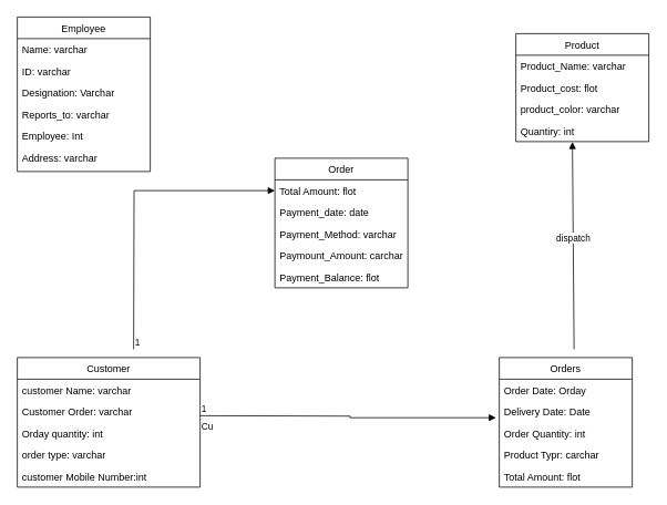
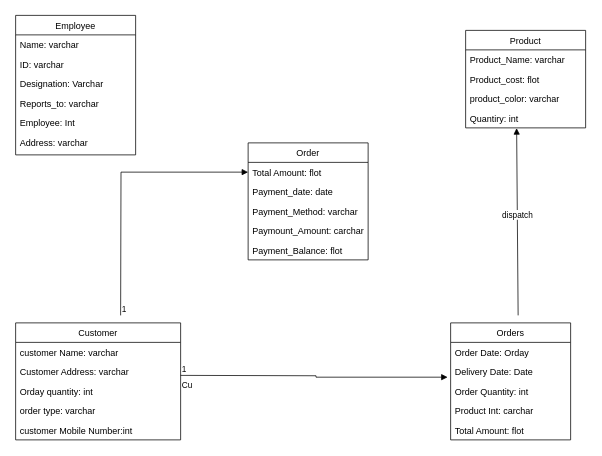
  <mxCell id="0" />
  <mxCell id="1" parent="0" />
  <mxCell id="2" value="Employee" style="swimlane;fontStyle=0;childLayout=stackLayout;horizontal=1;startSize=26;fillColor=none;horizontalStack=0;resizeParent=1;resizeParentMax=0;resizeLast=0;collapsible=1;marginBottom=0;" vertex="1" parent="1"><mxGeometry x="20" y="20" width="160" height="186" as="geometry" /></mxCell>
  <mxCell id="3" value="Name: varchar" style="text;strokeColor=none;fillColor=none;align=left;verticalAlign=top;spacingLeft=4;spacingRight=4;overflow=hidden;rotatable=0;points=[[0,0.5],[1,0.5]];portConstraint=eastwest;" vertex="1" parent="2"><mxGeometry y="26" width="160" height="26" as="geometry" /></mxCell>
  <mxCell id="4" value="ID: varchar" style="text;strokeColor=none;fillColor=none;align=left;verticalAlign=top;spacingLeft=4;spacingRight=4;overflow=hidden;rotatable=0;points=[[0,0.5],[1,0.5]];portConstraint=eastwest;" vertex="1" parent="2"><mxGeometry y="52" width="160" height="26" as="geometry" /></mxCell>
  <mxCell id="5" value="Designation: Varchar" style="text;strokeColor=none;fillColor=none;align=left;verticalAlign=top;spacingLeft=4;spacingRight=4;overflow=hidden;rotatable=0;points=[[0,0.5],[1,0.5]];portConstraint=eastwest;" vertex="1" parent="2"><mxGeometry y="78" width="160" height="26" as="geometry" /></mxCell>
  <mxCell id="6" value="Reports_to: varchar" style="text;strokeColor=none;fillColor=none;align=left;verticalAlign=top;spacingLeft=4;spacingRight=4;overflow=hidden;rotatable=0;points=[[0,0.5],[1,0.5]];portConstraint=eastwest;" vertex="1" parent="2"><mxGeometry y="104" width="160" height="26" as="geometry" /></mxCell>
  <mxCell id="7" value="Employee: Int&#10;" style="text;strokeColor=none;fillColor=none;align=left;verticalAlign=top;spacingLeft=4;spacingRight=4;overflow=hidden;rotatable=0;points=[[0,0.5],[1,0.5]];portConstraint=eastwest;" vertex="1" parent="2"><mxGeometry y="130" width="160" height="26" as="geometry" /></mxCell>
  <mxCell id="8" value="Address: varchar" style="text;strokeColor=none;fillColor=none;align=left;verticalAlign=top;spacingLeft=4;spacingRight=4;overflow=hidden;rotatable=0;points=[[0,0.5],[1,0.5]];portConstraint=eastwest;" vertex="1" parent="2"><mxGeometry y="156" width="160" height="30" as="geometry" /></mxCell>
  <mxCell id="9" value="Product" style="swimlane;fontStyle=0;childLayout=stackLayout;horizontal=1;startSize=26;fillColor=none;horizontalStack=0;resizeParent=1;resizeParentMax=0;resizeLast=0;collapsible=1;marginBottom=0;" vertex="1" parent="1"><mxGeometry x="620" y="40" width="160" height="130" as="geometry" /></mxCell>
  <mxCell id="10" value="Product_Name: varchar" style="text;strokeColor=none;fillColor=none;align=left;verticalAlign=top;spacingLeft=4;spacingRight=4;overflow=hidden;rotatable=0;points=[[0,0.5],[1,0.5]];portConstraint=eastwest;" vertex="1" parent="9"><mxGeometry y="26" width="160" height="26" as="geometry" /></mxCell>
  <mxCell id="11" value="Product_cost: flot" style="text;strokeColor=none;fillColor=none;align=left;verticalAlign=top;spacingLeft=4;spacingRight=4;overflow=hidden;rotatable=0;points=[[0,0.5],[1,0.5]];portConstraint=eastwest;" vertex="1" parent="9"><mxGeometry y="52" width="160" height="26" as="geometry" /></mxCell>
  <mxCell id="12" value="product_color: varchar" style="text;strokeColor=none;fillColor=none;align=left;verticalAlign=top;spacingLeft=4;spacingRight=4;overflow=hidden;rotatable=0;points=[[0,0.5],[1,0.5]];portConstraint=eastwest;" vertex="1" parent="9"><mxGeometry y="78" width="160" height="26" as="geometry" /></mxCell>
  <mxCell id="13" value="Quantiry: int " style="text;strokeColor=none;fillColor=none;align=left;verticalAlign=top;spacingLeft=4;spacingRight=4;overflow=hidden;rotatable=0;points=[[0,0.5],[1,0.5]];portConstraint=eastwest;" vertex="1" parent="9"><mxGeometry y="104" width="160" height="26" as="geometry" /></mxCell>
  <mxCell id="14" value="Customer" style="swimlane;fontStyle=0;childLayout=stackLayout;horizontal=1;startSize=26;fillColor=none;horizontalStack=0;resizeParent=1;resizeParentMax=0;resizeLast=0;collapsible=1;marginBottom=0;" vertex="1" parent="1"><mxGeometry x="20" y="430" width="220" height="156" as="geometry" /></mxCell>
  <mxCell id="15" value="customer Name: varchar" style="text;strokeColor=none;fillColor=none;align=left;verticalAlign=top;spacingLeft=4;spacingRight=4;overflow=hidden;rotatable=0;points=[[0,0.5],[1,0.5]];portConstraint=eastwest;" vertex="1" parent="14"><mxGeometry y="26" width="220" height="26" as="geometry" /></mxCell>
- <mxCell id="16" value="Customer Order: varchar" style="text;strokeColor=none;fillColor=none;align=left;verticalAlign=top;spacingLeft=4;spacingRight=4;overflow=hidden;rotatable=0;points=[[0,0.5],[1,0.5]];portConstraint=eastwest;" vertex="1" parent="14"><mxGeometry y="52" width="220" height="26" as="geometry" /></mxCell>
+ <mxCell id="16" value="Customer Address: varchar" style="text;strokeColor=none;fillColor=none;align=left;verticalAlign=top;spacingLeft=4;spacingRight=4;overflow=hidden;rotatable=0;points=[[0,0.5],[1,0.5]];portConstraint=eastwest;" vertex="1" parent="14"><mxGeometry y="52" width="220" height="26" as="geometry" /></mxCell>
  <mxCell id="17" value="Orday quantity: int" style="text;strokeColor=none;fillColor=none;align=left;verticalAlign=top;spacingLeft=4;spacingRight=4;overflow=hidden;rotatable=0;points=[[0,0.5],[1,0.5]];portConstraint=eastwest;" vertex="1" parent="14"><mxGeometry y="78" width="220" height="26" as="geometry" /></mxCell>
  <mxCell id="18" value="order type: varchar" style="text;strokeColor=none;fillColor=none;align=left;verticalAlign=top;spacingLeft=4;spacingRight=4;overflow=hidden;rotatable=0;points=[[0,0.5],[1,0.5]];portConstraint=eastwest;" vertex="1" parent="14"><mxGeometry y="104" width="220" height="26" as="geometry" /></mxCell>
  <mxCell id="19" value="customer Mobile Number:int" style="text;strokeColor=none;fillColor=none;align=left;verticalAlign=top;spacingLeft=4;spacingRight=4;overflow=hidden;rotatable=0;points=[[0,0.5],[1,0.5]];portConstraint=eastwest;" vertex="1" parent="14"><mxGeometry y="130" width="220" height="26" as="geometry" /></mxCell>
  <mxCell id="20" value="Orders" style="swimlane;fontStyle=0;childLayout=stackLayout;horizontal=1;startSize=26;fillColor=none;horizontalStack=0;resizeParent=1;resizeParentMax=0;resizeLast=0;collapsible=1;marginBottom=0;" vertex="1" parent="1"><mxGeometry x="600" y="430" width="160" height="156" as="geometry" /></mxCell>
  <mxCell id="21" value="Order Date: Orday" style="text;strokeColor=none;fillColor=none;align=left;verticalAlign=top;spacingLeft=4;spacingRight=4;overflow=hidden;rotatable=0;points=[[0,0.5],[1,0.5]];portConstraint=eastwest;" vertex="1" parent="20"><mxGeometry y="26" width="160" height="26" as="geometry" /></mxCell>
  <mxCell id="22" value="Delivery Date: Date" style="text;strokeColor=none;fillColor=none;align=left;verticalAlign=top;spacingLeft=4;spacingRight=4;overflow=hidden;rotatable=0;points=[[0,0.5],[1,0.5]];portConstraint=eastwest;" vertex="1" parent="20"><mxGeometry y="52" width="160" height="26" as="geometry" /></mxCell>
  <mxCell id="23" value="Order Quantity: int" style="text;strokeColor=none;fillColor=none;align=left;verticalAlign=top;spacingLeft=4;spacingRight=4;overflow=hidden;rotatable=0;points=[[0,0.5],[1,0.5]];portConstraint=eastwest;" vertex="1" parent="20"><mxGeometry y="78" width="160" height="26" as="geometry" /></mxCell>
- <mxCell id="24" value="Product Typr: carchar" style="text;strokeColor=none;fillColor=none;align=left;verticalAlign=top;spacingLeft=4;spacingRight=4;overflow=hidden;rotatable=0;points=[[0,0.5],[1,0.5]];portConstraint=eastwest;" vertex="1" parent="20"><mxGeometry y="104" width="160" height="26" as="geometry" /></mxCell>
+ <mxCell id="24" value="Product Int: carchar" style="text;strokeColor=none;fillColor=none;align=left;verticalAlign=top;spacingLeft=4;spacingRight=4;overflow=hidden;rotatable=0;points=[[0,0.5],[1,0.5]];portConstraint=eastwest;" vertex="1" parent="20"><mxGeometry y="104" width="160" height="26" as="geometry" /></mxCell>
  <mxCell id="25" value="Total Amount: flot" style="text;strokeColor=none;fillColor=none;align=left;verticalAlign=top;spacingLeft=4;spacingRight=4;overflow=hidden;rotatable=0;points=[[0,0.5],[1,0.5]];portConstraint=eastwest;" vertex="1" parent="20"><mxGeometry y="130" width="160" height="26" as="geometry" /></mxCell>
  <mxCell id="26" value="Order" style="swimlane;fontStyle=0;childLayout=stackLayout;horizontal=1;startSize=26;fillColor=none;horizontalStack=0;resizeParent=1;resizeParentMax=0;resizeLast=0;collapsible=1;marginBottom=0;" vertex="1" parent="1"><mxGeometry x="330" y="190" width="160" height="156" as="geometry" /></mxCell>
  <mxCell id="27" value="Total Amount: flot" style="text;strokeColor=none;fillColor=none;align=left;verticalAlign=top;spacingLeft=4;spacingRight=4;overflow=hidden;rotatable=0;points=[[0,0.5],[1,0.5]];portConstraint=eastwest;" vertex="1" parent="26"><mxGeometry y="26" width="160" height="26" as="geometry" /></mxCell>
  <mxCell id="28" value="Payment_date: date" style="text;strokeColor=none;fillColor=none;align=left;verticalAlign=top;spacingLeft=4;spacingRight=4;overflow=hidden;rotatable=0;points=[[0,0.5],[1,0.5]];portConstraint=eastwest;" vertex="1" parent="26"><mxGeometry y="52" width="160" height="26" as="geometry" /></mxCell>
  <mxCell id="29" value="Payment_Method: varchar" style="text;strokeColor=none;fillColor=none;align=left;verticalAlign=top;spacingLeft=4;spacingRight=4;overflow=hidden;rotatable=0;points=[[0,0.5],[1,0.5]];portConstraint=eastwest;" vertex="1" parent="26"><mxGeometry y="78" width="160" height="26" as="geometry" /></mxCell>
  <mxCell id="30" value="Paymount_Amount: carchar" style="text;strokeColor=none;fillColor=none;align=left;verticalAlign=top;spacingLeft=4;spacingRight=4;overflow=hidden;rotatable=0;points=[[0,0.5],[1,0.5]];portConstraint=eastwest;" vertex="1" parent="26"><mxGeometry y="104" width="160" height="26" as="geometry" /></mxCell>
  <mxCell id="31" value="Payment_Balance: flot" style="text;strokeColor=none;fillColor=none;align=left;verticalAlign=top;spacingLeft=4;spacingRight=4;overflow=hidden;rotatable=0;points=[[0,0.5],[1,0.5]];portConstraint=eastwest;" vertex="1" parent="26"><mxGeometry y="130" width="160" height="26" as="geometry" /></mxCell>
  <mxCell id="32" value="Cu" style="endArrow=block;endFill=1;html=1;edgeStyle=orthogonalEdgeStyle;align=left;verticalAlign=top;rounded=0;entryX=-0.025;entryY=0.785;entryDx=0;entryDy=0;entryPerimeter=0;" edge="1" parent="1" target="22"><mxGeometry x="-1" relative="1" as="geometry"><mxPoint x="240" y="500" as="sourcePoint" /><mxPoint x="400" y="500" as="targetPoint" /></mxGeometry></mxCell>
  <mxCell id="33" value="1" style="edgeLabel;resizable=0;html=1;align=left;verticalAlign=bottom;" connectable="0" vertex="1" parent="32"><mxGeometry x="-1" relative="1" as="geometry" /></mxCell>
  <mxCell id="34" value="" style="endArrow=block;endFill=1;html=1;edgeStyle=orthogonalEdgeStyle;align=left;verticalAlign=top;rounded=0;entryX=0;entryY=0.5;entryDx=0;entryDy=0;" edge="1" parent="1" target="27"><mxGeometry x="-1" relative="1" as="geometry"><mxPoint x="160" y="420" as="sourcePoint" /><mxPoint x="260" y="220" as="targetPoint" /></mxGeometry></mxCell>
  <mxCell id="35" value="1" style="edgeLabel;resizable=0;html=1;align=left;verticalAlign=bottom;" connectable="0" vertex="1" parent="34"><mxGeometry x="-1" relative="1" as="geometry" /></mxCell>
  <mxCell id="36" value="dispatch" style="html=1;verticalAlign=bottom;endArrow=block;rounded=0;entryX=0.425;entryY=1.015;entryDx=0;entryDy=0;entryPerimeter=0;" edge="1" parent="1" target="13"><mxGeometry width="80" relative="1" as="geometry"><mxPoint x="690" y="420" as="sourcePoint" /><mxPoint x="740" y="310" as="targetPoint" /></mxGeometry></mxCell>
